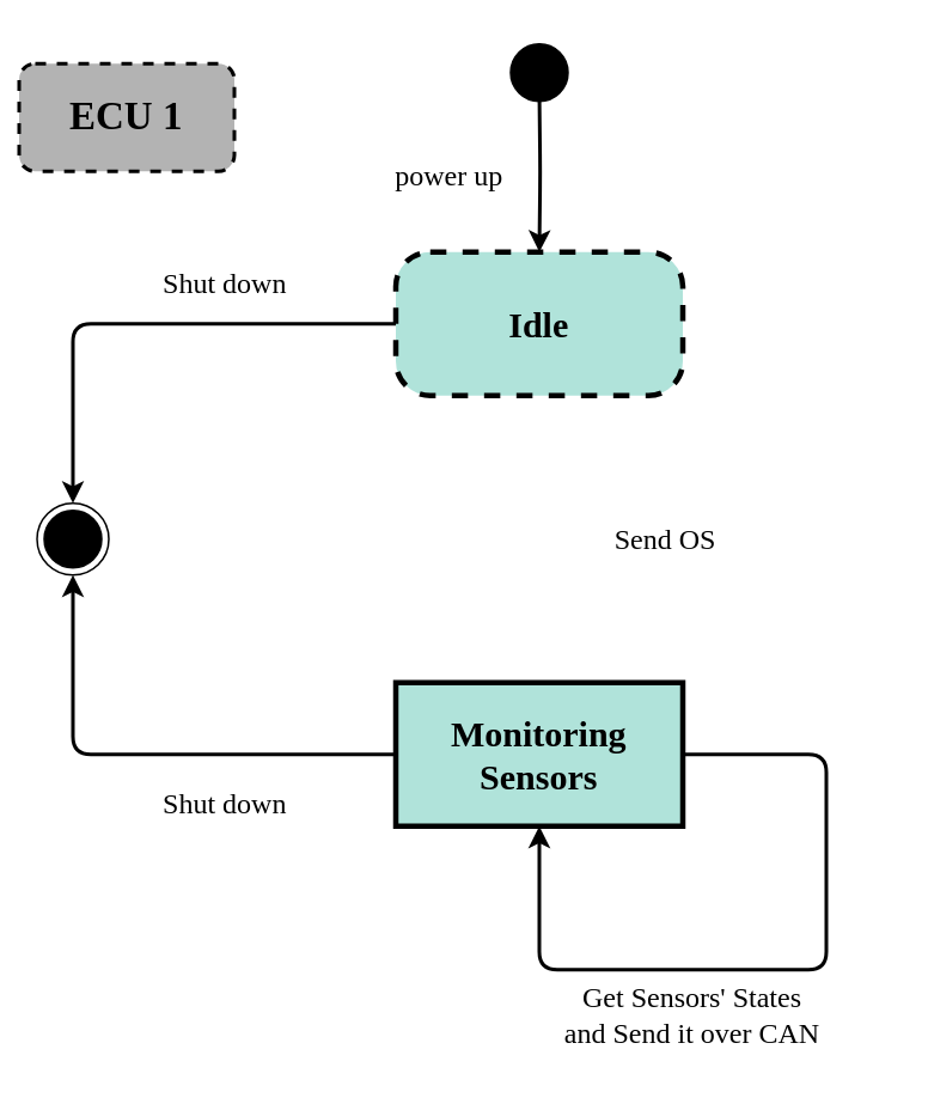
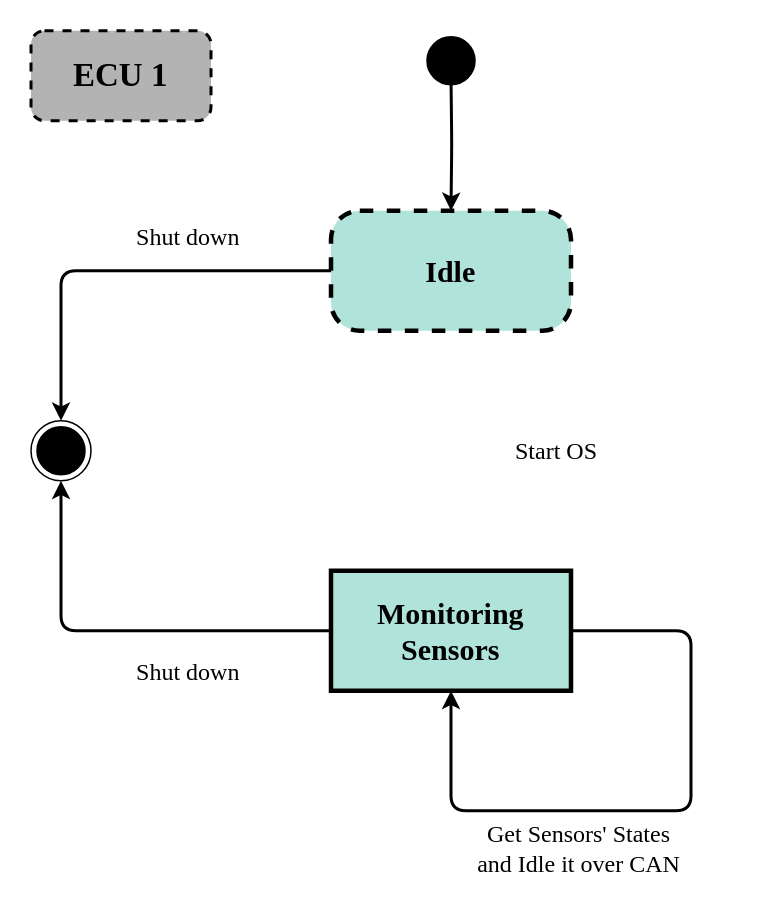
  <mxCell id="0" />
  <mxCell id="1" parent="0" />
  <mxCell id="2" value="" style="edgeStyle=orthogonalEdgeStyle;rounded=1;orthogonalLoop=1;jettySize=auto;html=1;strokeColor=#000000;strokeWidth=2;fontFamily=Lucida Console;fontSize=20;fontStyle=1" parent="1" target="5" edge="1"><mxGeometry relative="1" as="geometry"><mxPoint x="300" y="50" as="sourcePoint" /></mxGeometry></mxCell>
  <mxCell id="3" value="" style="ellipse;html=1;shape=startState;fillColor=#000000;strokeColor=#000000;rounded=1;shadow=0;comic=0;labelBackgroundColor=none;fontFamily=Lucida Console;fontSize=20;fontColor=#000000;align=center;direction=south;fontStyle=1" parent="1" vertex="1"><mxGeometry x="280" y="20" width="40" height="40" as="geometry" /></mxCell>
  <mxCell id="4" style="edgeStyle=orthogonalEdgeStyle;rounded=1;orthogonalLoop=1;jettySize=auto;html=1;entryX=0.5;entryY=0;entryDx=0;entryDy=0;strokeColor=#000000;strokeWidth=2;fontFamily=Lucida Console;fontSize=20;fontStyle=1" parent="1" source="5" target="6" edge="1"><mxGeometry relative="1" as="geometry" /></mxCell>
  <mxCell id="5" value="&lt;font style=&quot;font-size: 20px;&quot;&gt;&lt;span style=&quot;font-size: 20px;&quot;&gt;Idle&lt;/span&gt;&lt;/font&gt;" style="rounded=1;whiteSpace=wrap;html=1;arcSize=24;fillColor=#B0E3DA;strokeColor=#000000;shadow=0;comic=0;labelBackgroundColor=none;fontFamily=Lucida Console;fontSize=20;fontColor=#000000;align=center;strokeWidth=3;fontStyle=1;dashed=1;" parent="1" vertex="1"><mxGeometry x="220" y="140" width="160" height="80" as="geometry" /></mxCell>
  <mxCell id="6" value="" style="ellipse;html=1;shape=endState;fillColor=#000000;strokeColor=#000000;rounded=1;shadow=0;comic=0;labelBackgroundColor=none;fontFamily=Lucida Console;fontSize=20;fontColor=#000000;align=center;fontStyle=1" parent="1" vertex="1"><mxGeometry x="20" y="280" width="40" height="40" as="geometry" /></mxCell>
  <mxCell id="7" style="edgeStyle=orthogonalEdgeStyle;rounded=1;orthogonalLoop=1;jettySize=auto;html=1;strokeColor=#000000;strokeWidth=2;fontFamily=Lucida Console;fontSize=20;fontStyle=1" parent="1" source="8" target="6" edge="1"><mxGeometry relative="1" as="geometry" /></mxCell>
  <mxCell id="8" value="Monitoring Sensors" style="whiteSpace=wrap;html=1;arcSize=24;fillColor=#B0E3DA;strokeColor=#000000;shadow=0;comic=0;labelBackgroundColor=none;fontFamily=Lucida Console;fontSize=20;fontColor=#000000;align=center;strokeWidth=3;fontStyle=1;rounded=0;" parent="1" vertex="1"><mxGeometry x="220" y="380" width="160" height="80" as="geometry" /></mxCell>
  <mxCell id="9" value="" style="endArrow=classic;html=1;rounded=1;strokeColor=#000000;strokeWidth=2;exitX=1;exitY=0.5;exitDx=0;exitDy=0;entryX=0.5;entryY=1;entryDx=0;entryDy=0;fontFamily=Lucida Console;fontSize=20;fontStyle=1" parent="1" source="8" target="8" edge="1"><mxGeometry width="50" height="50" relative="1" as="geometry"><mxPoint x="425" y="440" as="sourcePoint" /><mxPoint x="475" y="390" as="targetPoint" /><Array as="points"><mxPoint x="460" y="420" /><mxPoint x="460" y="540" /><mxPoint x="300" y="540" /></Array></mxGeometry></mxCell>
- <mxCell id="10" value="&lt;font style=&quot;font-size: 16px;&quot;&gt;power up&lt;/font&gt;" style="text;html=1;strokeColor=none;fillColor=none;align=center;verticalAlign=middle;whiteSpace=wrap;rounded=0;strokeWidth=3;fontFamily=Lucida Console;fontSize=20;" parent="1" vertex="1"><mxGeometry x="210" y="80" width="80" height="30" as="geometry" /></mxCell>
  <mxCell id="11" value="&lt;font style=&quot;font-size: 16px;&quot;&gt;Shut down&lt;/font&gt;" style="text;html=1;strokeColor=none;fillColor=none;align=center;verticalAlign=middle;whiteSpace=wrap;rounded=0;strokeWidth=3;fontFamily=Lucida Console;fontSize=20;" parent="1" vertex="1"><mxGeometry x="80" y="140" width="90" height="30" as="geometry" /></mxCell>
  <mxCell id="12" value="&lt;font style=&quot;font-size: 16px;&quot;&gt;Shut down&lt;/font&gt;" style="text;html=1;strokeColor=none;fillColor=none;align=center;verticalAlign=middle;whiteSpace=wrap;rounded=0;strokeWidth=3;fontFamily=Lucida Console;fontSize=20;" parent="1" vertex="1"><mxGeometry x="80" y="430" width="90" height="30" as="geometry" /></mxCell>
- <mxCell id="13" value="Send OS" style="text;html=1;align=center;verticalAlign=middle;resizable=0;points=[];autosize=1;strokeColor=none;fillColor=none;fontSize=16;fontFamily=Lucida Console;" parent="1" vertex="1"><mxGeometry x="320" y="285" width="100" height="30" as="geometry" /></mxCell>
- <mxCell id="14" value="Get Sensors' States&lt;br&gt;and Send it over CAN" style="text;html=1;align=center;verticalAlign=middle;resizable=0;points=[];autosize=1;strokeColor=none;fillColor=none;fontSize=16;fontFamily=Lucida Console;" parent="1" vertex="1"><mxGeometry x="275" y="540" width="220" height="50" as="geometry" /></mxCell>
- <mxCell id="15" value="&lt;b&gt;&lt;font style=&quot;font-size: 22px;&quot;&gt;ECU 1&lt;/font&gt;&lt;/b&gt;" style="rounded=1;whiteSpace=wrap;html=1;dashed=1;strokeColor=default;strokeWidth=2;fontFamily=Lucida Console;fontSize=16;fillColor=#B3B3B3;" vertex="1" parent="1"><mxGeometry x="10" y="35" width="120" height="60" as="geometry" /></mxCell>
+ <mxCell id="13" value="Start OS" style="text;html=1;align=center;verticalAlign=middle;resizable=0;points=[];autosize=1;strokeColor=none;fillColor=none;fontSize=16;fontFamily=Lucida Console;" parent="1" vertex="1"><mxGeometry x="320" y="285" width="100" height="30" as="geometry" /></mxCell>
+ <mxCell id="14" value="Get Sensors' States&lt;br&gt;and Idle it over CAN" style="text;html=1;align=center;verticalAlign=middle;resizable=0;points=[];autosize=1;strokeColor=none;fillColor=none;fontSize=16;fontFamily=Lucida Console;" parent="1" vertex="1"><mxGeometry x="275" y="540" width="220" height="50" as="geometry" /></mxCell>
+ <mxCell id="15" value="&lt;b&gt;&lt;font style=&quot;font-size: 22px;&quot;&gt;ECU 1&lt;/font&gt;&lt;/b&gt;" style="rounded=1;whiteSpace=wrap;html=1;dashed=1;strokeColor=default;strokeWidth=2;fontFamily=Lucida Console;fontSize=16;fillColor=#B3B3B3;" vertex="1" parent="1"><mxGeometry x="20" y="20" width="120" height="60" as="geometry" /></mxCell>
